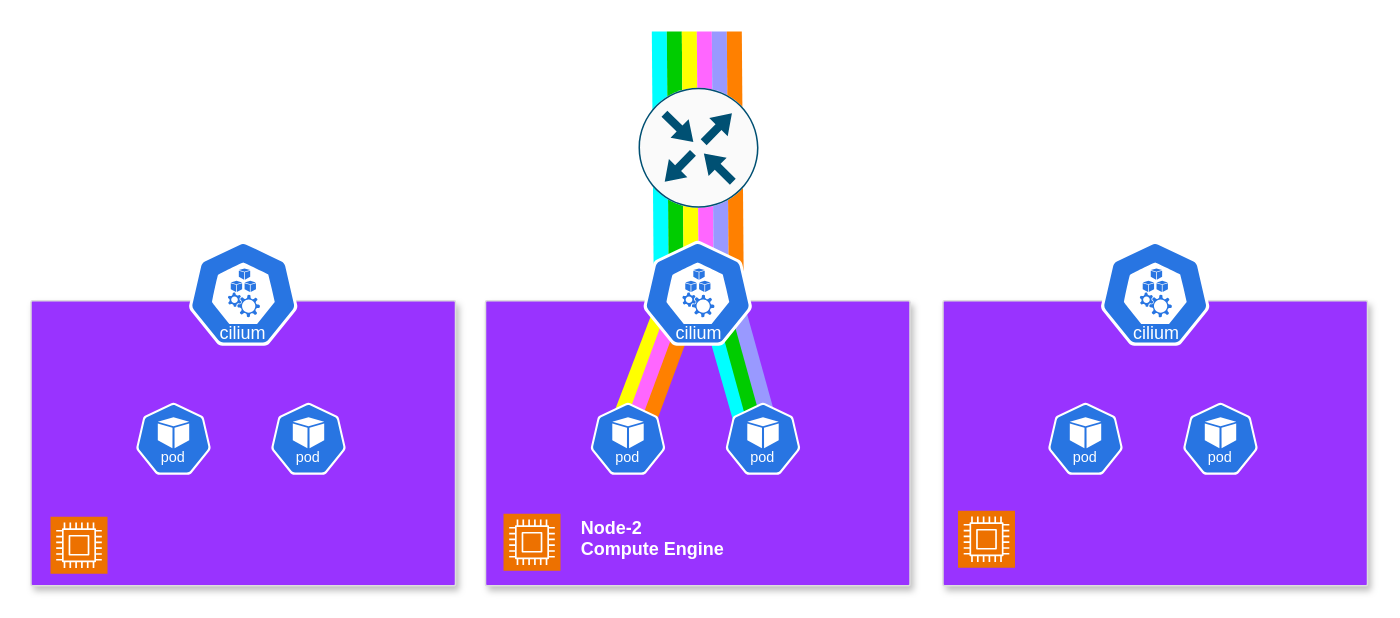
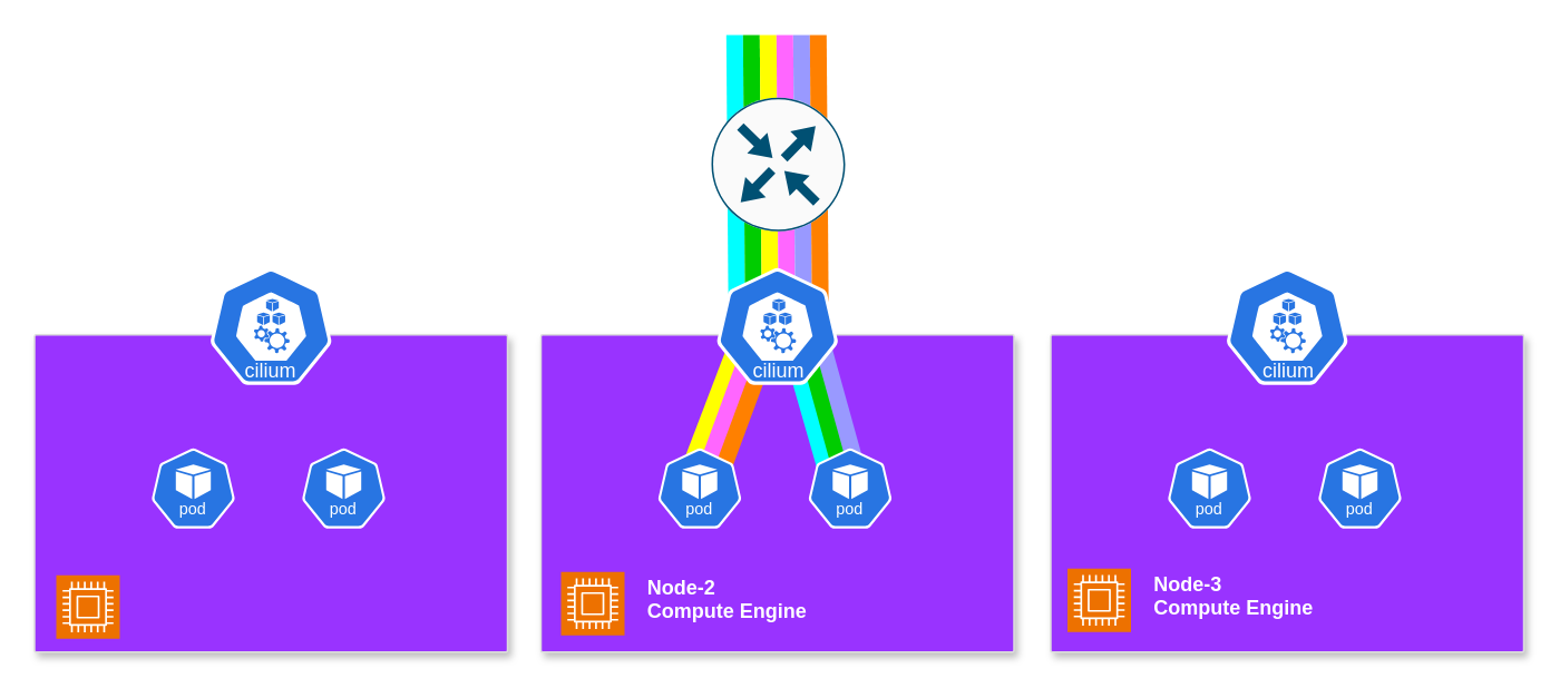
  <mxCell id="0" />
  <mxCell id="1" parent="0" />
  <mxCell id="2" value="" style="shape=flexArrow;endArrow=none;startArrow=none;html=1;rounded=0;startFill=0;endFill=0;fillColor=#00FFFF;gradientColor=none;fillStyle=auto;strokeColor=none;" parent="1" edge="1"><mxGeometry width="100" height="100" relative="1" as="geometry"><mxPoint x="440.118" y="185" as="sourcePoint" /><mxPoint x="438.88" y="20" as="targetPoint" /></mxGeometry></mxCell>
  <mxCell id="3" value="" style="shape=flexArrow;endArrow=none;startArrow=none;html=1;rounded=0;startFill=0;endFill=0;strokeColor=none;fillColor=#00CC00;" parent="1" edge="1"><mxGeometry width="100" height="100" relative="1" as="geometry"><mxPoint x="450.118" y="185" as="sourcePoint" /><mxPoint x="448.88" y="20" as="targetPoint" /></mxGeometry></mxCell>
  <mxCell id="4" value="" style="shape=flexArrow;endArrow=none;startArrow=none;html=1;rounded=0;startFill=0;endFill=0;strokeColor=none;fillColor=#FFFF00;" parent="1" edge="1"><mxGeometry width="100" height="100" relative="1" as="geometry"><mxPoint x="460.118" y="185" as="sourcePoint" /><mxPoint x="458.88" y="20" as="targetPoint" /></mxGeometry></mxCell>
  <mxCell id="5" value="" style="shape=flexArrow;endArrow=none;startArrow=none;html=1;rounded=0;startFill=0;endFill=0;strokeColor=none;fillColor=#FF66FF;" parent="1" edge="1"><mxGeometry width="100" height="100" relative="1" as="geometry"><mxPoint x="470.118" y="185" as="sourcePoint" /><mxPoint x="468.88" y="20" as="targetPoint" /></mxGeometry></mxCell>
  <mxCell id="6" value="" style="shape=flexArrow;endArrow=none;startArrow=none;html=1;rounded=0;startFill=0;endFill=0;fillColor=#9999FF;strokeColor=none;" parent="1" edge="1"><mxGeometry width="100" height="100" relative="1" as="geometry"><mxPoint x="480.118" y="185" as="sourcePoint" /><mxPoint x="478.88" y="20" as="targetPoint" /></mxGeometry></mxCell>
  <mxCell id="7" value="" style="shape=flexArrow;endArrow=none;startArrow=none;html=1;rounded=0;startFill=0;endFill=0;fillColor=#FF8000;strokeColor=none;" parent="1" edge="1"><mxGeometry width="100" height="100" relative="1" as="geometry"><mxPoint x="490.118" y="185" as="sourcePoint" /><mxPoint x="488.88" y="20" as="targetPoint" /></mxGeometry></mxCell>
  <mxCell id="8" value="" style="strokeColor=#dddddd;shadow=1;strokeWidth=1;rounded=1;absoluteArcSize=1;arcSize=2;movable=1;resizable=1;rotatable=1;deletable=1;editable=1;locked=0;connectable=1;container=0;fillColor=#9933FF;" parent="1" vertex="1"><mxGeometry x="323" y="200" width="283" height="190" as="geometry" /></mxCell>
  <mxCell id="9" value="" style="strokeColor=#dddddd;shadow=1;strokeWidth=1;rounded=1;absoluteArcSize=1;arcSize=2;movable=1;resizable=1;rotatable=1;deletable=1;editable=1;locked=0;connectable=1;container=0;fillColor=#9933FF;" parent="1" vertex="1"><mxGeometry x="20" y="200" width="283" height="190" as="geometry" /></mxCell>
  <mxCell id="10" value="" style="strokeColor=#dddddd;shadow=1;strokeWidth=1;rounded=1;absoluteArcSize=1;arcSize=2;movable=1;resizable=1;rotatable=1;deletable=1;editable=1;locked=0;connectable=1;container=0;fillColor=#9933FF;" parent="1" vertex="1"><mxGeometry x="628" y="200" width="283" height="190" as="geometry" /></mxCell>
  <mxCell id="11" value="" style="sketch=0;points=[[0.5,0,0],[1,0.5,0],[0.5,1,0],[0,0.5,0],[0.145,0.145,0],[0.856,0.145,0],[0.855,0.856,0],[0.145,0.855,0]];verticalLabelPosition=bottom;html=1;verticalAlign=top;aspect=fixed;align=center;pointerEvents=1;shape=mxgraph.cisco19.rect;prIcon=router;fillColor=#FAFAFA;strokeColor=#005073;" parent="1" vertex="1"><mxGeometry x="425" y="58" width="80" height="80" as="geometry" /></mxCell>
  <mxCell id="12" value="Upstream&lt;div&gt;Router&lt;/div&gt;" style="text;html=1;align=center;verticalAlign=middle;resizable=0;points=[];autosize=1;strokeColor=none;fillColor=none;fontColor=#FFFFFF;" parent="1" vertex="1"><mxGeometry x="515" y="73" width="80" height="40" as="geometry" /></mxCell>
  <mxCell id="13" value="" style="sketch=0;points=[[0,0,0],[0.25,0,0],[0.5,0,0],[0.75,0,0],[1,0,0],[0,1,0],[0.25,1,0],[0.5,1,0],[0.75,1,0],[1,1,0],[0,0.25,0],[0,0.5,0],[0,0.75,0],[1,0.25,0],[1,0.5,0],[1,0.75,0]];outlineConnect=0;fontColor=#232F3E;fillColor=#ED7100;strokeColor=#ffffff;dashed=0;verticalLabelPosition=bottom;verticalAlign=top;align=center;html=1;fontSize=12;fontStyle=0;aspect=fixed;shape=mxgraph.aws4.resourceIcon;resIcon=mxgraph.aws4.compute;" parent="1" vertex="1"><mxGeometry x="33" y="344" width="38" height="38" as="geometry" /></mxCell>
  <mxCell id="14" value="" style="aspect=fixed;sketch=0;html=1;dashed=0;whitespace=wrap;verticalLabelPosition=bottom;verticalAlign=top;fillColor=#2875E2;strokeColor=#ffffff;points=[[0.005,0.63,0],[0.1,0.2,0],[0.9,0.2,0],[0.5,0,0],[0.995,0.63,0],[0.72,0.99,0],[0.5,1,0],[0.28,0.99,0]];shape=mxgraph.kubernetes.icon2;kubernetesLabel=1;prIcon=pod" parent="1" vertex="1"><mxGeometry x="90" y="268" width="50" height="48" as="geometry" /></mxCell>
  <mxCell id="15" value="" style="aspect=fixed;sketch=0;html=1;dashed=0;whitespace=wrap;verticalLabelPosition=bottom;verticalAlign=top;fillColor=#2875E2;strokeColor=#ffffff;points=[[0.005,0.63,0],[0.1,0.2,0],[0.9,0.2,0],[0.5,0,0],[0.995,0.63,0],[0.72,0.99,0],[0.5,1,0],[0.28,0.99,0]];shape=mxgraph.kubernetes.icon2;kubernetesLabel=1;prIcon=pod" parent="1" vertex="1"><mxGeometry x="180" y="268" width="50" height="48" as="geometry" /></mxCell>
  <mxCell id="16" value="" style="aspect=fixed;sketch=0;html=1;dashed=0;whitespace=wrap;verticalLabelPosition=bottom;verticalAlign=top;fillColor=#2875E2;strokeColor=#ffffff;points=[[0.005,0.63,0],[0.1,0.2,0],[0.9,0.2,0],[0.5,0,0],[0.995,0.63,0],[0.72,0.99,0],[0.5,1,0],[0.28,0.99,0]];shape=mxgraph.kubernetes.icon2;kubernetesLabel=1;prIcon=pod" parent="1" vertex="1"><mxGeometry x="698" y="268" width="50" height="48" as="geometry" /></mxCell>
  <mxCell id="17" value="" style="aspect=fixed;sketch=0;html=1;dashed=0;whitespace=wrap;verticalLabelPosition=bottom;verticalAlign=top;fillColor=#2875E2;strokeColor=#ffffff;points=[[0.005,0.63,0],[0.1,0.2,0],[0.9,0.2,0],[0.5,0,0],[0.995,0.63,0],[0.72,0.99,0],[0.5,1,0],[0.28,0.99,0]];shape=mxgraph.kubernetes.icon2;kubernetesLabel=1;prIcon=pod" parent="1" vertex="1"><mxGeometry x="788" y="268" width="50" height="48" as="geometry" /></mxCell>
  <mxCell id="18" value="&lt;font color=&quot;#ffffff&quot;&gt;&lt;span style=&quot;text-wrap: nowrap;&quot;&gt;Node-2&lt;/span&gt;&lt;br style=&quot;forced-color-adjust: none; font-family: Helvetica; font-size: 12px; font-style: normal; font-variant-ligatures: normal; font-variant-caps: normal; letter-spacing: normal; orphans: 2; text-align: left; text-indent: 0px; text-transform: none; widows: 2; word-spacing: 0px; -webkit-text-stroke-width: 0px; white-space: nowrap; text-decoration-thickness: initial; text-decoration-style: initial; text-decoration-color: initial;&quot;&gt;&lt;span style=&quot;font-family: Helvetica; font-size: 12px; font-style: normal; font-variant-ligatures: normal; font-variant-caps: normal; letter-spacing: normal; orphans: 2; text-align: left; text-indent: 0px; text-transform: none; widows: 2; word-spacing: 0px; -webkit-text-stroke-width: 0px; white-space: nowrap; text-decoration-thickness: initial; text-decoration-style: initial; text-decoration-color: initial; float: none; display: inline !important;&quot;&gt;Compute Engine&lt;/span&gt;&lt;/font&gt;" style="text;whiteSpace=wrap;html=1;fontStyle=1" parent="1" vertex="1"><mxGeometry x="385" y="338" width="120" height="50" as="geometry" /></mxCell>
  <mxCell id="19" value="" style="sketch=0;points=[[0,0,0],[0.25,0,0],[0.5,0,0],[0.75,0,0],[1,0,0],[0,1,0],[0.25,1,0],[0.5,1,0],[0.75,1,0],[1,1,0],[0,0.25,0],[0,0.5,0],[0,0.75,0],[1,0.25,0],[1,0.5,0],[1,0.75,0]];outlineConnect=0;fontColor=#232F3E;fillColor=#ED7100;strokeColor=#ffffff;dashed=0;verticalLabelPosition=bottom;verticalAlign=top;align=center;html=1;fontSize=12;fontStyle=0;aspect=fixed;shape=mxgraph.aws4.resourceIcon;resIcon=mxgraph.aws4.compute;" parent="1" vertex="1"><mxGeometry x="335" y="342" width="38" height="38" as="geometry" /></mxCell>
+ <mxCell id="20" value="&lt;font color=&quot;#ffffff&quot;&gt;&lt;span style=&quot;text-wrap: nowrap;&quot;&gt;Node-3&lt;/span&gt;&lt;br style=&quot;forced-color-adjust: none; font-family: Helvetica; font-size: 12px; font-style: normal; font-variant-ligatures: normal; font-variant-caps: normal; letter-spacing: normal; orphans: 2; text-align: left; text-indent: 0px; text-transform: none; widows: 2; word-spacing: 0px; -webkit-text-stroke-width: 0px; white-space: nowrap; text-decoration-thickness: initial; text-decoration-style: initial; text-decoration-color: initial;&quot;&gt;&lt;span style=&quot;font-family: Helvetica; font-size: 12px; font-style: normal; font-variant-ligatures: normal; font-variant-caps: normal; letter-spacing: normal; orphans: 2; text-align: left; text-indent: 0px; text-transform: none; widows: 2; word-spacing: 0px; -webkit-text-stroke-width: 0px; white-space: nowrap; text-decoration-thickness: initial; text-decoration-style: initial; text-decoration-color: initial; float: none; display: inline !important;&quot;&gt;Compute Engine&lt;/span&gt;&lt;/font&gt;" style="text;whiteSpace=wrap;html=1;fontStyle=1" parent="1" vertex="1"><mxGeometry x="688" y="336" width="120" height="50" as="geometry" /></mxCell>
  <mxCell id="21" value="" style="sketch=0;points=[[0,0,0],[0.25,0,0],[0.5,0,0],[0.75,0,0],[1,0,0],[0,1,0],[0.25,1,0],[0.5,1,0],[0.75,1,0],[1,1,0],[0,0.25,0],[0,0.5,0],[0,0.75,0],[1,0.25,0],[1,0.5,0],[1,0.75,0]];outlineConnect=0;fontColor=#232F3E;fillColor=#ED7100;strokeColor=#ffffff;dashed=0;verticalLabelPosition=bottom;verticalAlign=top;align=center;html=1;fontSize=12;fontStyle=0;aspect=fixed;shape=mxgraph.aws4.resourceIcon;resIcon=mxgraph.aws4.compute;" parent="1" vertex="1"><mxGeometry x="638" y="340" width="38" height="38" as="geometry" /></mxCell>
  <mxCell id="22" value="" style="aspect=fixed;sketch=0;html=1;dashed=0;whitespace=wrap;verticalLabelPosition=bottom;verticalAlign=top;fillColor=#2875E2;strokeColor=#ffffff;points=[[0.005,0.63,0],[0.1,0.2,0],[0.9,0.2,0],[0.5,0,0],[0.995,0.63,0],[0.72,0.99,0],[0.5,1,0],[0.28,0.99,0]];shape=mxgraph.kubernetes.icon2;prIcon=k_proxy" parent="1" vertex="1"><mxGeometry x="125.04" y="160" width="72.92" height="70" as="geometry" /></mxCell>
  <mxCell id="23" value="" style="aspect=fixed;sketch=0;html=1;dashed=0;whitespace=wrap;verticalLabelPosition=bottom;verticalAlign=top;fillColor=#2875E2;strokeColor=#ffffff;points=[[0.005,0.63,0],[0.1,0.2,0],[0.9,0.2,0],[0.5,0,0],[0.995,0.63,0],[0.72,0.99,0],[0.5,1,0],[0.28,0.99,0]];shape=mxgraph.kubernetes.icon2;prIcon=k_proxy" parent="1" vertex="1"><mxGeometry x="733" y="160" width="72.92" height="70" as="geometry" /></mxCell>
  <mxCell id="24" value="cilium" style="text;html=1;align=center;verticalAlign=middle;resizable=0;points=[];autosize=1;fillColor=none;fontColor=#FFFFFF;" parent="1" vertex="1"><mxGeometry x="135.5" y="207" width="50" height="30" as="geometry" /></mxCell>
  <mxCell id="25" value="cilium" style="text;html=1;align=center;verticalAlign=middle;resizable=0;points=[];autosize=1;fillColor=none;fontColor=#FFFFFF;" parent="1" vertex="1"><mxGeometry x="744.5" y="207" width="50" height="30" as="geometry" /></mxCell>
  <mxCell id="26" value="" style="group;rotation=15;" parent="1" vertex="1" connectable="0"><mxGeometry x="430.33" y="189.83" width="20.24" height="114.31" as="geometry" /></mxCell>
  <mxCell id="27" value="" style="shape=flexArrow;endArrow=none;startArrow=none;html=1;rounded=0;startFill=0;endFill=0;strokeColor=none;fillColor=#FFFF00;" parent="26" edge="1"><mxGeometry width="100" height="100" relative="1" as="geometry"><mxPoint x="-26" y="110.076" as="sourcePoint" /><mxPoint x="16" as="targetPoint" /></mxGeometry></mxCell>
  <mxCell id="28" value="" style="shape=flexArrow;endArrow=none;startArrow=none;html=1;rounded=0;startFill=0;endFill=0;strokeColor=none;fillColor=#FF66FF;" parent="26" edge="1"><mxGeometry width="100" height="100" relative="1" as="geometry"><mxPoint x="-16" y="110.923" as="sourcePoint" /><mxPoint x="24" y="1.693" as="targetPoint" /></mxGeometry></mxCell>
  <mxCell id="29" value="" style="shape=flexArrow;endArrow=none;startArrow=none;html=1;rounded=0;startFill=0;endFill=0;fillColor=#FF8000;strokeColor=none;" parent="26" edge="1"><mxGeometry width="100" height="100" relative="1" as="geometry"><mxPoint x="-7" y="113.463" as="sourcePoint" /><mxPoint x="34" y="2.54" as="targetPoint" /></mxGeometry></mxCell>
  <mxCell id="30" value="" style="aspect=fixed;sketch=0;html=1;dashed=0;whitespace=wrap;verticalLabelPosition=bottom;verticalAlign=top;fillColor=#2875E2;strokeColor=#ffffff;points=[[0.005,0.63,0],[0.1,0.2,0],[0.9,0.2,0],[0.5,0,0],[0.995,0.63,0],[0.72,0.99,0],[0.5,1,0],[0.28,0.99,0]];shape=mxgraph.kubernetes.icon2;kubernetesLabel=1;prIcon=pod" parent="1" vertex="1"><mxGeometry x="393" y="268" width="50" height="48" as="geometry" /></mxCell>
  <mxCell id="31" value="" style="group;rotation=-15;" parent="1" vertex="1" connectable="0"><mxGeometry x="483" y="190" width="21.24" height="117" as="geometry" /></mxCell>
  <mxCell id="32" value="" style="shape=flexArrow;endArrow=none;startArrow=none;html=1;rounded=0;startFill=0;endFill=0;fillColor=#00FFFF;gradientColor=none;fillStyle=auto;strokeColor=none;" parent="31" edge="1"><mxGeometry width="100" height="100" relative="1" as="geometry"><mxPoint x="18" y="117" as="sourcePoint" /><mxPoint x="-14" y="5" as="targetPoint" /></mxGeometry></mxCell>
  <mxCell id="33" value="" style="shape=flexArrow;endArrow=none;startArrow=none;html=1;rounded=0;startFill=0;endFill=0;strokeColor=none;fillColor=#00CC00;" parent="31" edge="1"><mxGeometry width="100" height="100" relative="1" as="geometry"><mxPoint x="26" y="115" as="sourcePoint" /><mxPoint x="-5" y="2" as="targetPoint" /></mxGeometry></mxCell>
  <mxCell id="34" value="" style="shape=flexArrow;endArrow=none;startArrow=none;html=1;rounded=0;startFill=0;endFill=0;fillColor=#9999FF;strokeColor=none;" parent="31" edge="1"><mxGeometry width="100" height="100" relative="1" as="geometry"><mxPoint x="35" y="112" as="sourcePoint" /><mxPoint x="4" as="targetPoint" /></mxGeometry></mxCell>
  <mxCell id="35" value="" style="aspect=fixed;sketch=0;html=1;dashed=0;whitespace=wrap;verticalLabelPosition=bottom;verticalAlign=top;fillColor=#2875E2;strokeColor=#ffffff;points=[[0.005,0.63,0],[0.1,0.2,0],[0.9,0.2,0],[0.5,0,0],[0.995,0.63,0],[0.72,0.99,0],[0.5,1,0],[0.28,0.99,0]];shape=mxgraph.kubernetes.icon2;kubernetesLabel=1;prIcon=pod" parent="1" vertex="1"><mxGeometry x="483" y="268" width="50" height="48" as="geometry" /></mxCell>
  <mxCell id="36" value="" style="aspect=fixed;sketch=0;html=1;dashed=0;whitespace=wrap;verticalLabelPosition=bottom;verticalAlign=top;fillColor=#2875E2;strokeColor=#ffffff;points=[[0.005,0.63,0],[0.1,0.2,0],[0.9,0.2,0],[0.5,0,0],[0.995,0.63,0],[0.72,0.99,0],[0.5,1,0],[0.28,0.99,0]];shape=mxgraph.kubernetes.icon2;prIcon=k_proxy" parent="1" vertex="1"><mxGeometry x="428.04" y="160" width="72.92" height="70" as="geometry" /></mxCell>
  <mxCell id="37" value="cilium" style="text;html=1;align=center;verticalAlign=middle;resizable=0;points=[];autosize=1;fillColor=none;fontColor=#FFFFFF;" parent="1" vertex="1"><mxGeometry x="440" y="207" width="50" height="30" as="geometry" /></mxCell>
